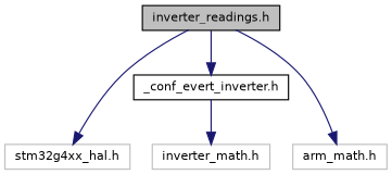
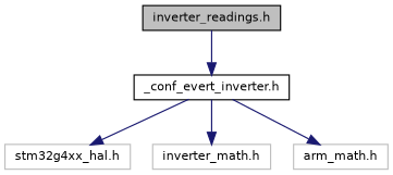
  digraph {
    node [color=grey75 fillcolor=white fontname=Helvetica fontsize=10 shape=record style=filled]
    edge [color=midnightblue fontname=Helvetica fontsize=10 labelfontname=Helvetica labelfontsize=10 style=solid]
    n1 [color=black fillcolor=grey75 fontcolor=black height=0.2 label="inverter_readings.h" width=0.4]
    n2 [height=0.2 label="stm32g4xx_hal.h" width=0.4]
    n3 [height=0.2 label="arm_math.h" width=0.4]
    n4 [color=black height=0.2 label="_conf_evert_inverter.h" width=0.4]
    n5 [height=0.2 label="inverter_math.h" width=0.4]
-   n1 -> n2
-   n1 -> n3
+   n4 -> n2
+   n4 -> n3
    n1 -> n4
    n4 -> n5
  }
